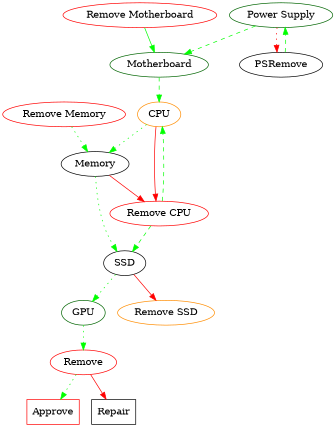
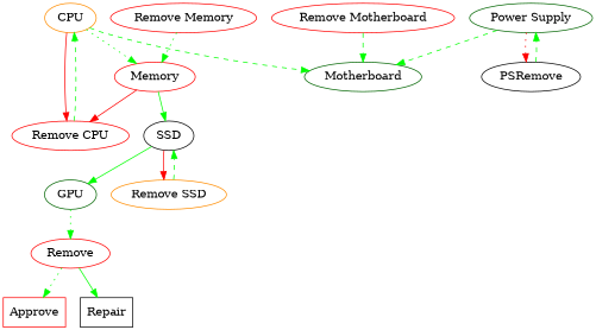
  digraph {
    node [color=red]
    edge [color=green style=dotted]
    "Power Supply" [color=darkgreen]
    Motherboard [color=darkgreen]
    PSRemove [color=black]
    CPU [color=darkorange]
-   Memory [color=black]
+   Memory
    "Remove CPU"
    "Remove Motherboard"
    SSD [color=black]
    GPU [color=darkgreen]
    "Remove SSD" [color=darkorange]
    "Remove Memory"
    n12 [label=Remove]
    Approve [shape=box]
    Repair [color=black shape=box]
    "Power Supply" -> Motherboard [style=dashed]
    "Power Supply" -> PSRemove [color=red]
-   Motherboard -> CPU [style=dashed]
+   CPU -> Motherboard [style=dashed]
    PSRemove -> "Power Supply" [style=dashed]
    CPU -> Memory
    CPU -> "Remove CPU" [color=red style=solid]
    Memory -> "Remove CPU" [color=red style=solid]
-   Memory -> SSD
+   Memory -> SSD [style=solid]
    "Remove CPU" -> CPU [style=dashed]
-   "Remove Motherboard" -> Motherboard [style=solid]
-   SSD -> GPU
+   "Remove Motherboard" -> Motherboard [style=dashed]
+   SSD -> GPU [style=solid]
    SSD -> "Remove SSD" [color=red style=solid]
    GPU -> n12
-   "Remove CPU" -> SSD [style=dashed]
+   "Remove SSD" -> SSD [style=dashed]
    "Remove Memory" -> Memory
    n12 -> Approve
-   n12 -> Repair [color=red style=solid]
+   n12 -> Repair [style=solid]
  }
